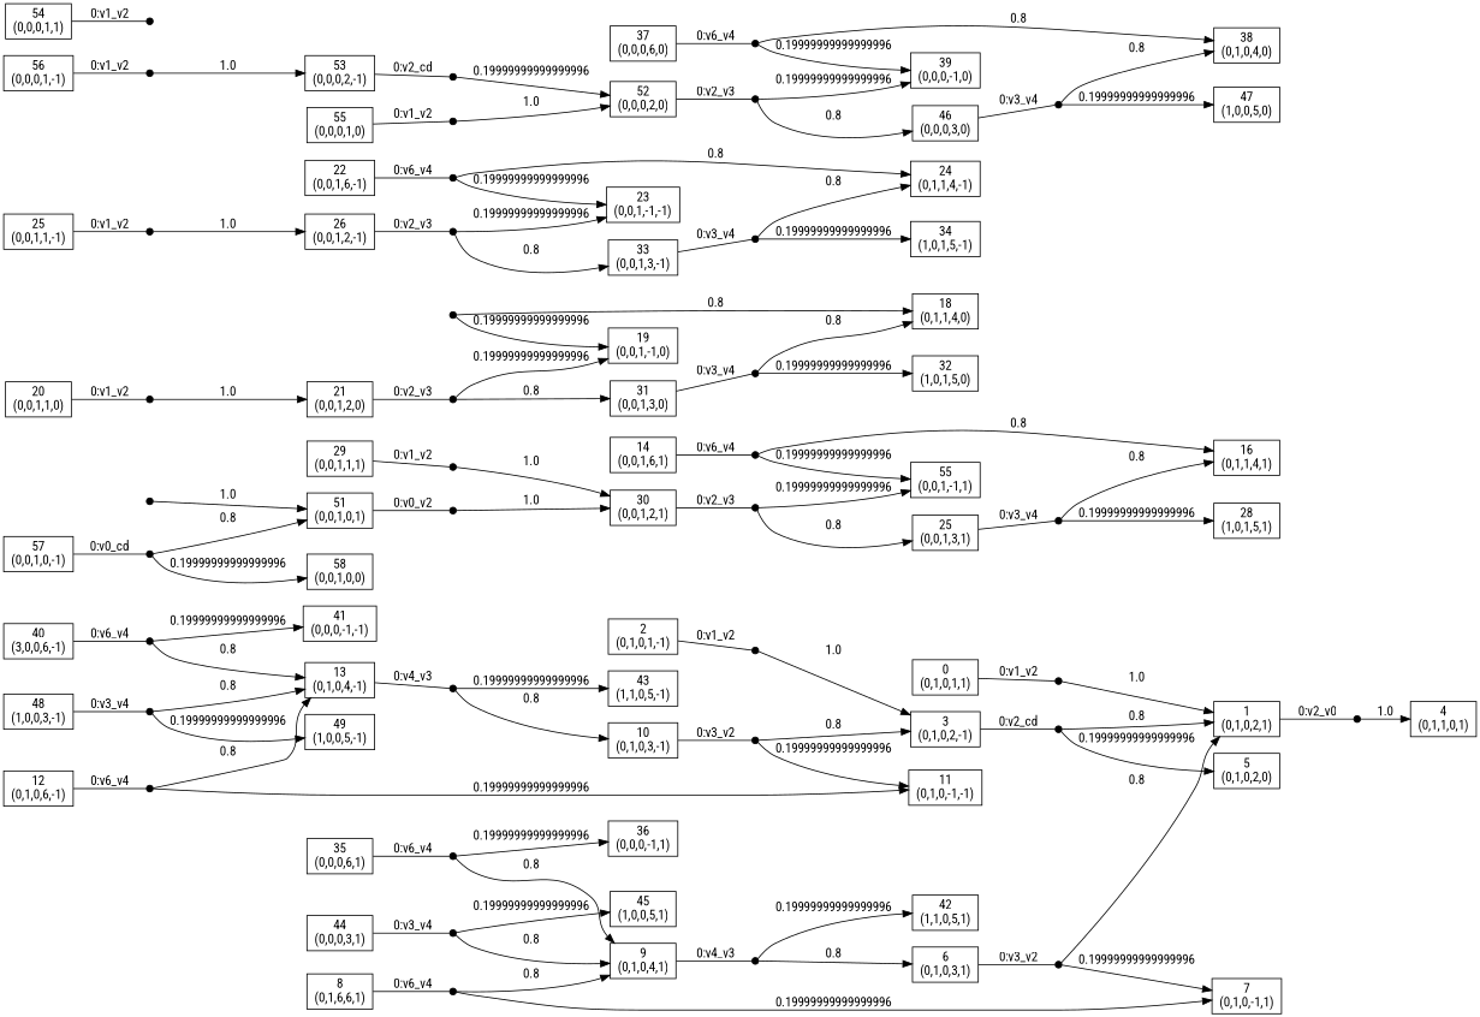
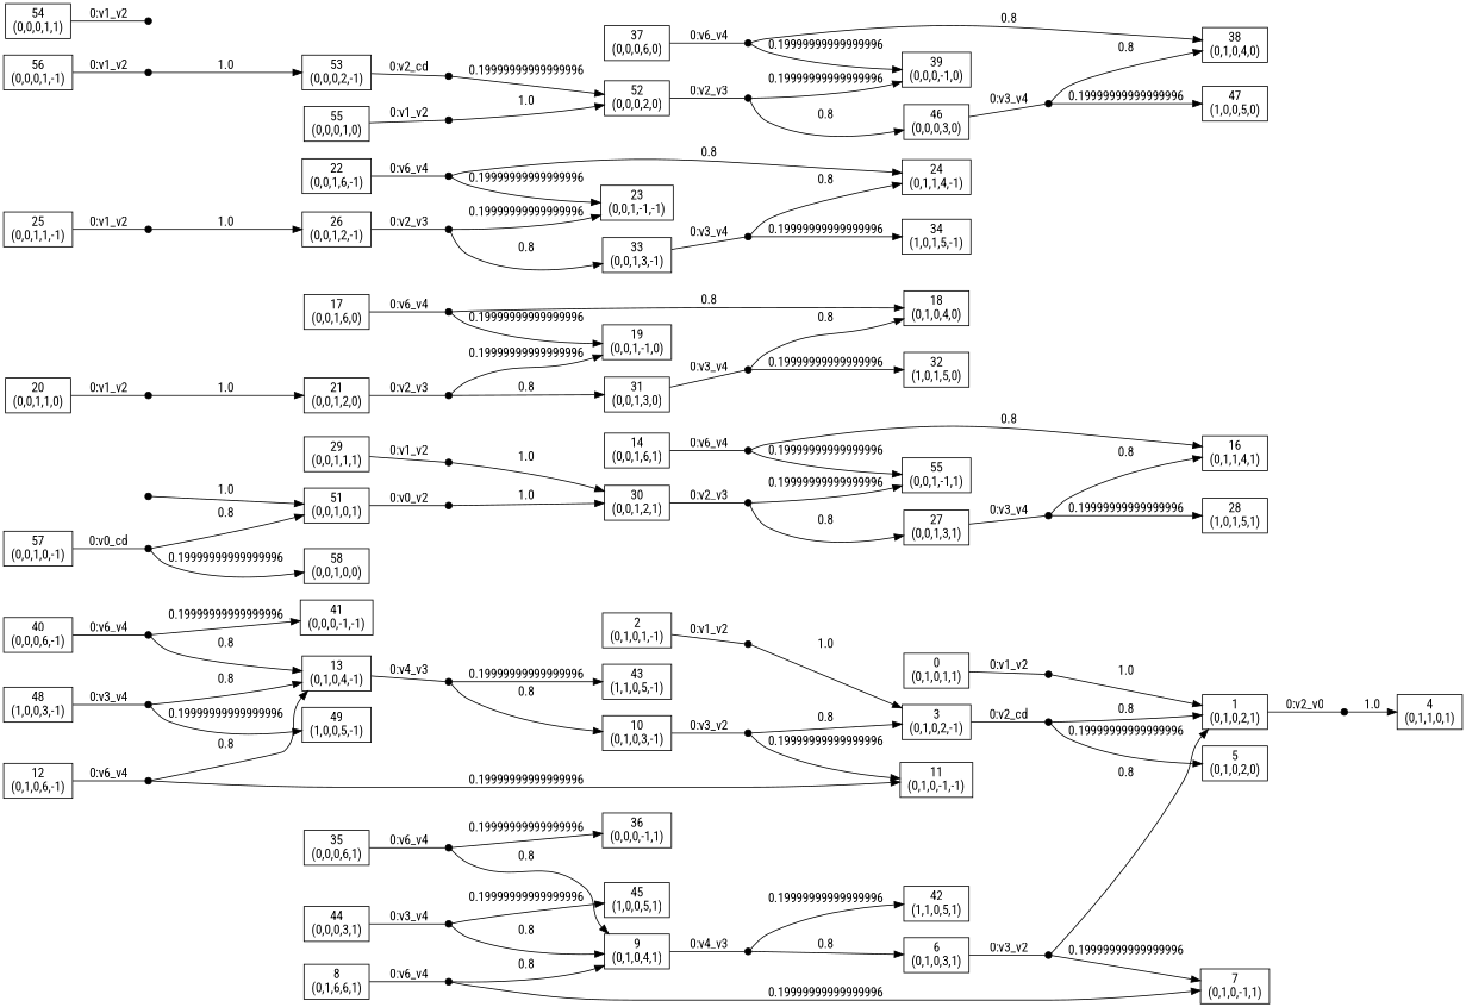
  digraph {
    fontname="Roboto Condensed"
    rankdir=LR
    node [fontname="Roboto Condensed" shape=box]
    edge [fontname="Roboto Condensed"]
    n1 [label="0\n(0,1,0,1,1)"]
    n0_0 [height=0.1 shape=point width=0.1]
    n3 [label="1\n(0,1,0,2,1)"]
    n1_0 [height=0.1 shape=point width=0.1]
    n5 [label="4\n(0,1,1,0,1)"]
    n6 [label="2\n(0,1,0,1,-1)"]
    n2_0 [height=0.1 shape=point width=0.1]
    n8 [label="3\n(0,1,0,2,-1)"]
    n3_0 [height=0.1 shape=point width=0.1]
    n10 [label="5\n(0,1,0,2,0)"]
    n11 [label="6\n(0,1,0,3,1)"]
    n6_0 [height=0.1 shape=point width=0.1]
    n13 [label="7\n(0,1,0,-1,1)"]
    n14 [label="8\n(0,1,6,6,1)"]
    n8_0 [height=0.1 shape=point width=0.1]
    n16 [label="9\n(0,1,0,4,1)"]
    n9_0 [height=0.1 shape=point width=0.1]
    n18 [label="42\n(1,1,0,5,1)"]
    n19 [label="10\n(0,1,0,3,-1)"]
    n10_0 [height=0.1 shape=point width=0.1]
    n21 [label="11\n(0,1,0,-1,-1)"]
    n22 [label="12\n(0,1,0,6,-1)"]
    n12_0 [height=0.1 shape=point width=0.1]
    n24 [label="13\n(0,1,0,4,-1)"]
    n13_0 [height=0.1 shape=point width=0.1]
    n26 [label="43\n(1,1,0,5,-1)"]
    n27 [label="14\n(0,0,1,6,1)"]
    n14_0 [height=0.1 shape=point width=0.1]
    n29 [label="16\n(0,1,1,4,1)"]
    n30 [label="55\n(0,0,1,-1,1)"]
+   n31 [label="17\n(0,0,1,6,0)"]
    n17_0 [height=0.1 shape=point width=0.1]
-   n33 [label="18\n(0,1,1,4,0)"]
+   n33 [label="18\n(0,1,0,4,0)"]
    n34 [label="19\n(0,0,1,-1,0)"]
    n35 [label="20\n(0,0,1,1,0)"]
    n20_0 [height=0.1 shape=point width=0.1]
    n37 [label="21\n(0,0,1,2,0)"]
    n21_0 [height=0.1 shape=point width=0.1]
    n39 [label="31\n(0,0,1,3,0)"]
    n31_0 [height=0.1 shape=point width=0.1]
    n41 [label="32\n(1,0,1,5,0)"]
    n42 [label="22\n(0,0,1,6,-1)"]
    n22_0 [height=0.1 shape=point width=0.1]
    n44 [label="23\n(0,0,1,-1,-1)"]
    n45 [label="24\n(0,1,1,4,-1)"]
    n46 [label="25\n(0,0,1,1,-1)"]
    n25_0 [height=0.1 shape=point width=0.1]
    n48 [label="26\n(0,0,1,2,-1)"]
    n26_0 [height=0.1 shape=point width=0.1]
    n50 [label="33\n(0,0,1,3,-1)"]
    n33_0 [height=0.1 shape=point width=0.1]
    n52 [label="34\n(1,0,1,5,-1)"]
-   n53 [label="25\n(0,0,1,3,1)"]
+   n53 [label="27\n(0,0,1,3,1)"]
    n27_0 [height=0.1 shape=point width=0.1]
    n55 [label="28\n(1,0,1,5,1)"]
    n56 [label="29\n(0,0,1,1,1)"]
    n29_0 [height=0.1 shape=point width=0.1]
    n58 [label="30\n(0,0,1,2,1)"]
    n30_0 [height=0.1 shape=point width=0.1]
    n60 [label="35\n(0,0,0,6,1)"]
    n35_0 [height=0.1 shape=point width=0.1]
    n62 [label="36\n(0,0,0,-1,1)"]
    n63 [label="37\n(0,0,0,6,0)"]
    n37_0 [height=0.1 shape=point width=0.1]
    n65 [label="38\n(0,1,0,4,0)"]
    n66 [label="39\n(0,0,0,-1,0)"]
-   n67 [label="40\n(3,0,0,6,-1)"]
+   n67 [label="40\n(0,0,0,6,-1)"]
    n40_0 [height=0.1 shape=point width=0.1]
    n69 [label="41\n(0,0,0,-1,-1)"]
    n70 [label="44\n(0,0,0,3,1)"]
    n44_0 [height=0.1 shape=point width=0.1]
    n72 [label="45\n(1,0,0,5,1)"]
    n73 [label="46\n(0,0,0,3,0)"]
    n46_0 [height=0.1 shape=point width=0.1]
    n75 [label="47\n(1,0,0,5,0)"]
    n76 [label="48\n(1,0,0,3,-1)"]
    n48_0 [height=0.1 shape=point width=0.1]
    n78 [label="49\n(1,0,0,5,-1)"]
    n50_0 [height=0.1 shape=point width=0.1]
    n80 [label="51\n(0,0,1,0,1)"]
    n51_0 [height=0.1 shape=point width=0.1]
    n82 [label="52\n(0,0,0,2,0)"]
    n52_0 [height=0.1 shape=point width=0.1]
    n84 [label="53\n(0,0,0,2,-1)"]
    n53_0 [height=0.1 shape=point width=0.1]
    n86 [label="54\n(0,0,0,1,1)"]
    n54_0 [height=0.1 shape=point width=0.1]
    n88 [label="55\n(0,0,0,1,0)"]
    n55_0 [height=0.1 shape=point width=0.1]
    n90 [label="56\n(0,0,0,1,-1)"]
    n56_0 [height=0.1 shape=point width=0.1]
    n92 [label="57\n(0,0,1,0,-1)"]
    n57_0 [height=0.1 shape=point width=0.1]
    n94 [label="58\n(0,0,1,0,0)"]
    n1 -> n0_0 [arrowhead=none label="0:v1_v2"]
    n0_0 -> n3 [label=1.0]
    n3 -> n1_0 [arrowhead=none label="0:v2_v0"]
    n1_0 -> n5 [label=1.0]
    n6 -> n2_0 [arrowhead=none label="0:v1_v2"]
    n2_0 -> n8 [label=1.0]
    n8 -> n3_0 [arrowhead=none label="0:v2_cd"]
    n3_0 -> n3 [label=0.8]
    n3_0 -> n10 [label=0.19999999999999996]
    n11 -> n6_0 [arrowhead=none label="0:v3_v2"]
    n6_0 -> n3 [label=0.8]
    n6_0 -> n13 [label=0.19999999999999996]
    n14 -> n8_0 [arrowhead=none label="0:v6_v4"]
    n8_0 -> n13 [label=0.19999999999999996]
    n8_0 -> n16 [label=0.8]
    n16 -> n9_0 [arrowhead=none label="0:v4_v3"]
    n9_0 -> n11 [label=0.8]
    n9_0 -> n18 [label=0.19999999999999996]
    n19 -> n10_0 [arrowhead=none label="0:v3_v2"]
    n10_0 -> n8 [label=0.8]
    n10_0 -> n21 [label=0.19999999999999996]
    n22 -> n12_0 [arrowhead=none label="0:v6_v4"]
    n12_0 -> n21 [label=0.19999999999999996]
    n12_0 -> n24 [label=0.8]
    n24 -> n13_0 [arrowhead=none label="0:v4_v3"]
    n13_0 -> n19 [label=0.8]
    n13_0 -> n26 [label=0.19999999999999996]
    n27 -> n14_0 [arrowhead=none label="0:v6_v4"]
    n14_0 -> n29 [label=0.8]
    n14_0 -> n30 [label=0.19999999999999996]
+   n31 -> n17_0 [arrowhead=none label="0:v6_v4"]
    n17_0 -> n33 [label=0.8]
    n17_0 -> n34 [label=0.19999999999999996]
    n35 -> n20_0 [arrowhead=none label="0:v1_v2"]
    n20_0 -> n37 [label=1.0]
    n37 -> n21_0 [arrowhead=none label="0:v2_v3"]
    n21_0 -> n34 [label=0.19999999999999996]
    n21_0 -> n39 [label=0.8]
    n39 -> n31_0 [arrowhead=none label="0:v3_v4"]
    n31_0 -> n33 [label=0.8]
    n31_0 -> n41 [label=0.19999999999999996]
    n42 -> n22_0 [arrowhead=none label="0:v6_v4"]
    n22_0 -> n44 [label=0.19999999999999996]
    n22_0 -> n45 [label=0.8]
    n46 -> n25_0 [arrowhead=none label="0:v1_v2"]
    n25_0 -> n48 [label=1.0]
    n48 -> n26_0 [arrowhead=none label="0:v2_v3"]
    n26_0 -> n44 [label=0.19999999999999996]
    n26_0 -> n50 [label=0.8]
    n50 -> n33_0 [arrowhead=none label="0:v3_v4"]
    n33_0 -> n45 [label=0.8]
    n33_0 -> n52 [label=0.19999999999999996]
    n53 -> n27_0 [arrowhead=none label="0:v3_v4"]
    n27_0 -> n29 [label=0.8]
    n27_0 -> n55 [label=0.19999999999999996]
    n56 -> n29_0 [arrowhead=none label="0:v1_v2"]
    n29_0 -> n58 [label=1.0]
    n58 -> n30_0 [arrowhead=none label="0:v2_v3"]
    n30_0 -> n30 [label=0.19999999999999996]
    n30_0 -> n53 [label=0.8]
    n60 -> n35_0 [arrowhead=none label="0:v6_v4"]
    n35_0 -> n16 [label=0.8]
    n35_0 -> n62 [label=0.19999999999999996]
    n63 -> n37_0 [arrowhead=none label="0:v6_v4"]
    n37_0 -> n65 [label=0.8]
    n37_0 -> n66 [label=0.19999999999999996]
    n67 -> n40_0 [arrowhead=none label="0:v6_v4"]
    n40_0 -> n24 [label=0.8]
    n40_0 -> n69 [label=0.19999999999999996]
    n70 -> n44_0 [arrowhead=none label="0:v3_v4"]
    n44_0 -> n16 [label=0.8]
    n44_0 -> n72 [label=0.19999999999999996]
    n73 -> n46_0 [arrowhead=none label="0:v3_v4"]
    n46_0 -> n65 [label=0.8]
    n46_0 -> n75 [label=0.19999999999999996]
    n76 -> n48_0 [arrowhead=none label="0:v3_v4"]
    n48_0 -> n24 [label=0.8]
    n48_0 -> n78 [label=0.19999999999999996]
    n50_0 -> n80 [label=1.0]
    n80 -> n51_0 [arrowhead=none label="0:v0_v2"]
    n51_0 -> n58 [label=1.0]
    n82 -> n52_0 [arrowhead=none label="0:v2_v3"]
    n52_0 -> n66 [label=0.19999999999999996]
    n52_0 -> n73 [label=0.8]
    n84 -> n53_0 [arrowhead=none label="0:v2_cd"]
    n53_0 -> n82 [label=0.19999999999999996]
    n86 -> n54_0 [arrowhead=none label="0:v1_v2"]
    n88 -> n55_0 [arrowhead=none label="0:v1_v2"]
    n55_0 -> n82 [label=1.0]
    n90 -> n56_0 [arrowhead=none label="0:v1_v2"]
    n56_0 -> n84 [label=1.0]
    n92 -> n57_0 [arrowhead=none label="0:v0_cd"]
    n57_0 -> n80 [label=0.8]
    n57_0 -> n94 [label=0.19999999999999996]
  }
